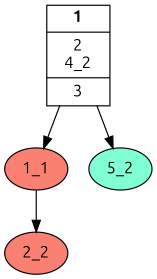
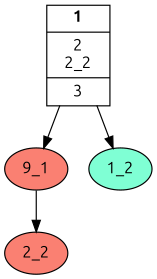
  digraph {
    fontname=Ubuntu
    node [fontname=Ubuntu fillcolor=salmon style=filled]
    edge [fontname=Ubuntu]
-   n1 [label=< { <b>1</b> | 2<br/>4_2 | 3 } > shape=record fillcolor="" style=""]
-   "1_1"
-   "1_2" [fillcolor=aquamarine label="5_2"]
+   n1 [label=< { <b>1</b> | 2<br/>2_2 | 3 } > shape=record fillcolor="" style=""]
+   "1_1" [label="9_1"]
+   "1_2" [fillcolor=aquamarine]
    n4 [label="2_2"]
    n1 -> "1_1"
    n1 -> "1_2"
    "1_1" -> n4
  }
